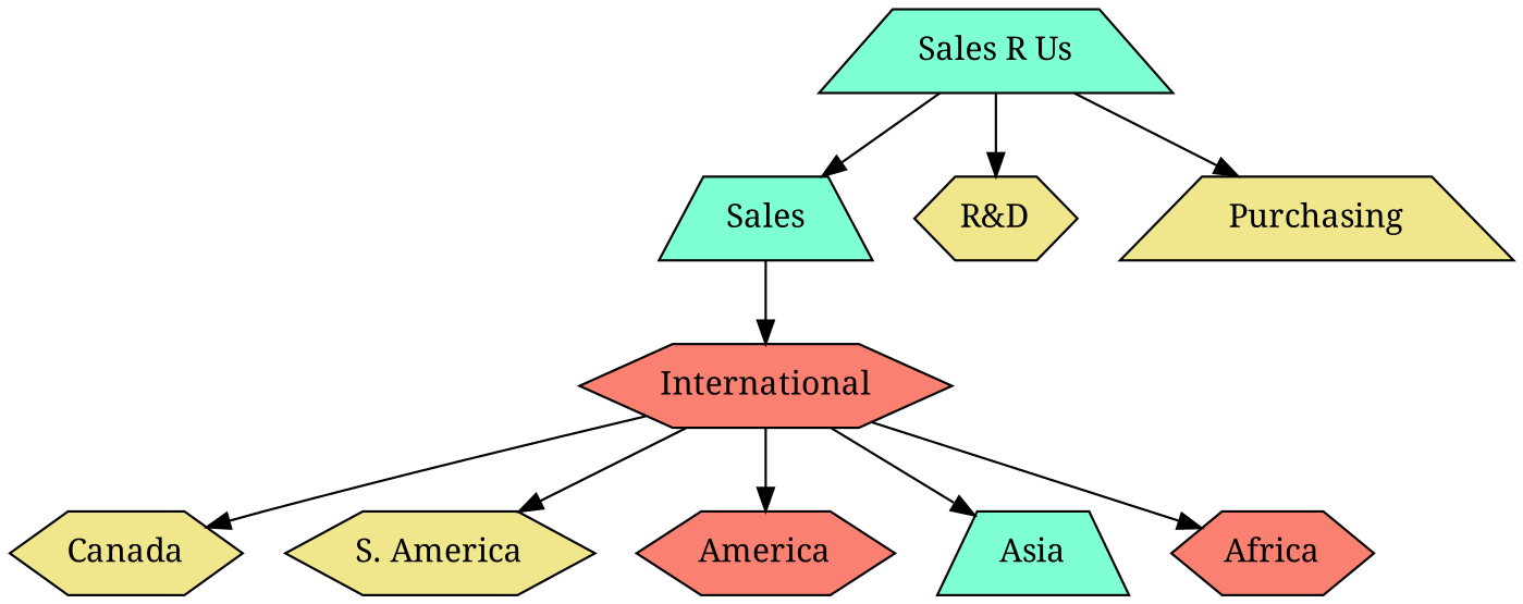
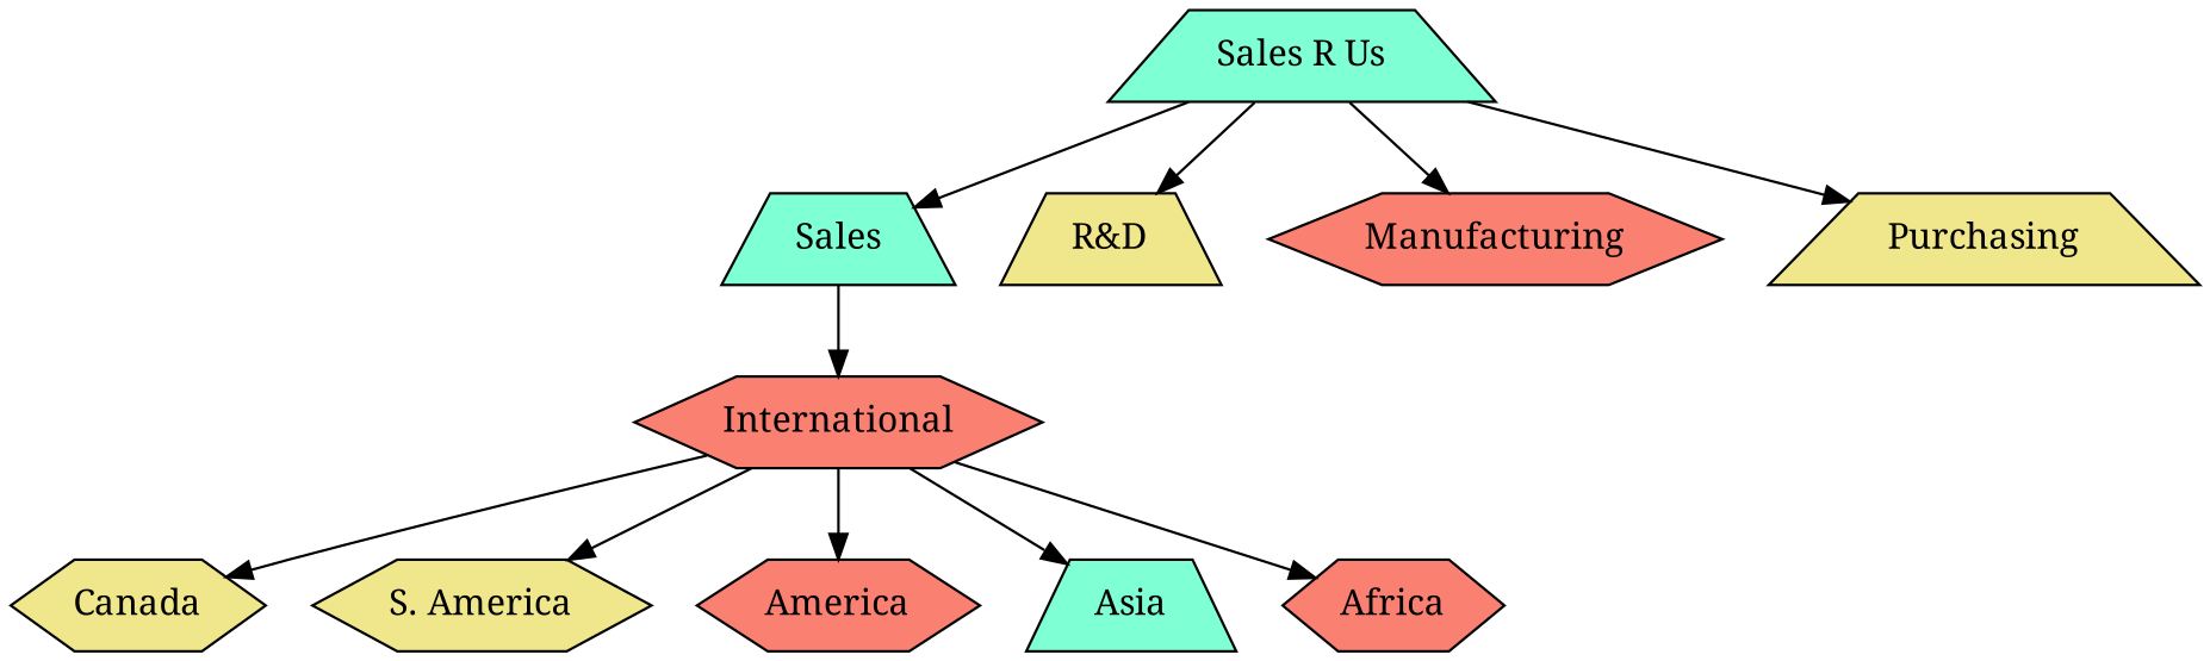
  digraph {
    fontname="Noto Serif"
    node [fillcolor=khaki fontname="Noto Serif" shape=hexagon style=filled]
    edge [fontname="Noto Serif"]
    n1 [fillcolor=aquamarine label="Sales R Us" shape=trapezium]
    Sales [fillcolor=aquamarine shape=trapezium]
-   "R&D"
+   "R&D" [shape=trapezium]
+   Manufacturing [fillcolor=salmon]
    Purchasing [shape=trapezium]
    International [fillcolor=salmon]
    Canada
    "S. America"
    n9 [fillcolor=salmon label=America]
    Asia [fillcolor=aquamarine shape=trapezium]
    Africa [fillcolor=salmon]
    n1 -> Sales
    n1 -> "R&D"
+   n1 -> Manufacturing
    n1 -> Purchasing
    Sales -> International
    International -> Canada
    International -> "S. America"
    International -> n9
    International -> Asia
    International -> Africa
  }
